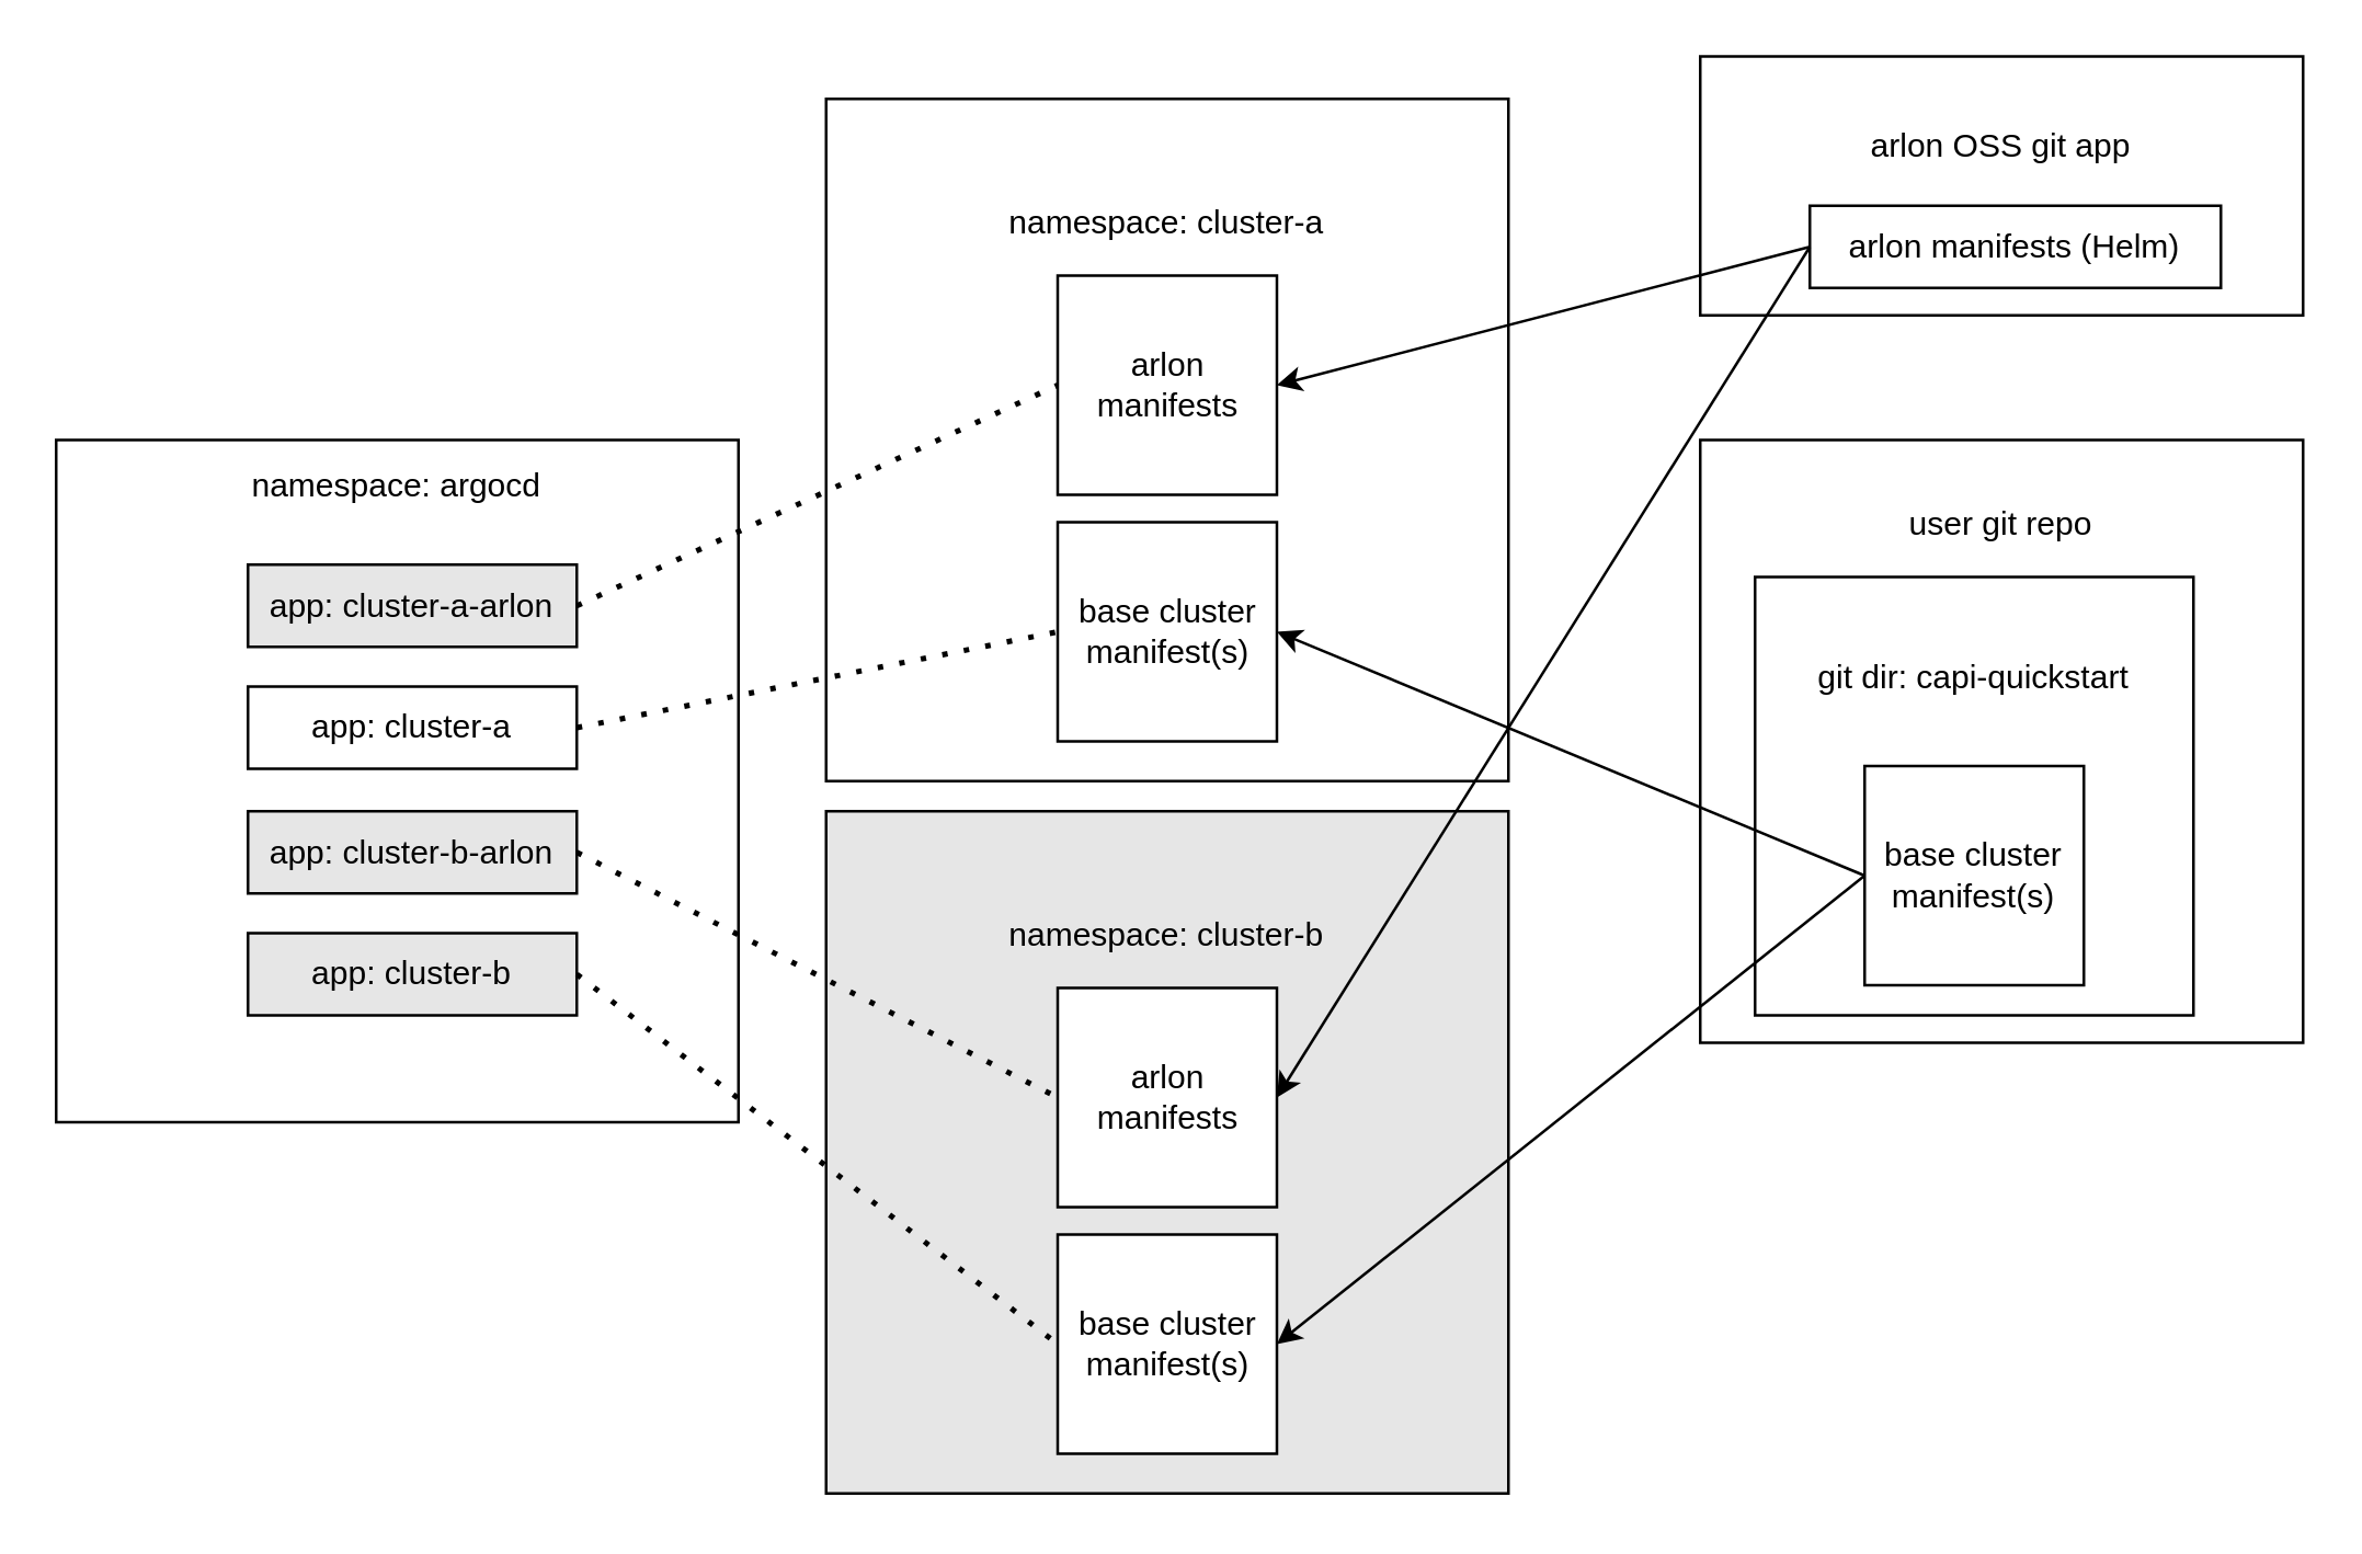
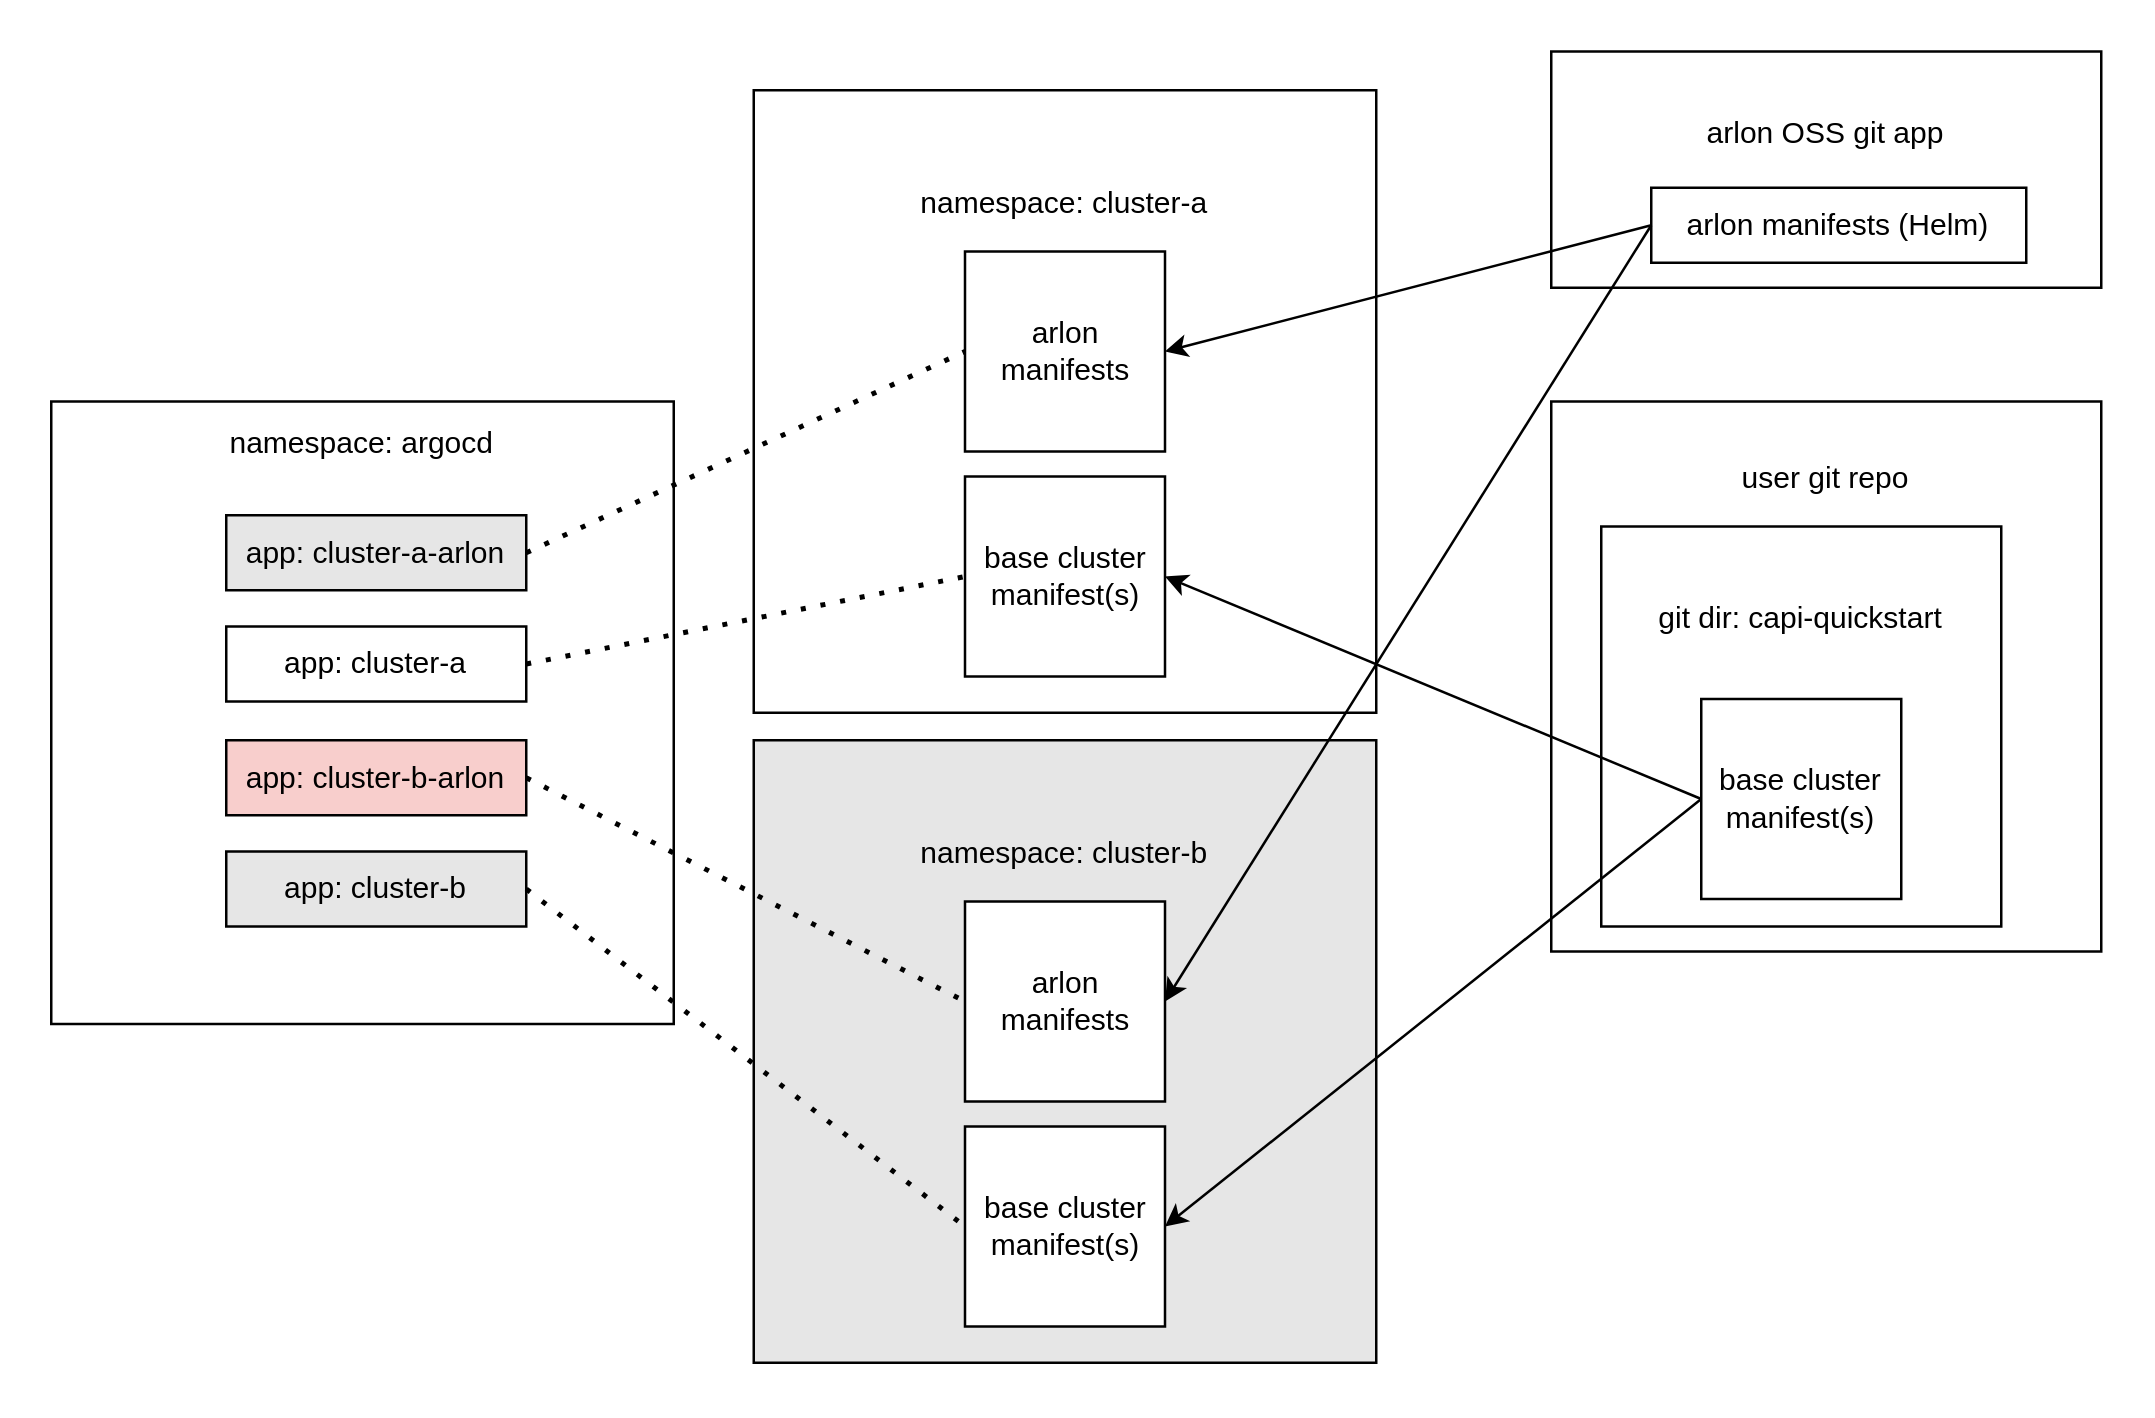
  <mxCell id="0" />
  <mxCell id="1" parent="0" />
  <mxCell id="2" value="&lt;div&gt;namespace: argocd&lt;/div&gt;&lt;div&gt;&lt;br&gt;&lt;/div&gt;&lt;div&gt;&lt;br&gt;&lt;/div&gt;&lt;div&gt;&lt;br&gt;&lt;/div&gt;&lt;div&gt;&lt;br&gt;&lt;/div&gt;&lt;div&gt;&lt;br&gt;&lt;/div&gt;&lt;div&gt;&lt;br&gt;&lt;/div&gt;&lt;br&gt;&lt;br&gt;&lt;br&gt;&lt;div&gt;&lt;br&gt;&lt;/div&gt;&lt;div&gt;&lt;br&gt;&lt;/div&gt;&lt;div&gt;&lt;br&gt;&lt;/div&gt;&lt;div&gt;&lt;br&gt;&lt;/div&gt;&lt;div&gt;&lt;br&gt;&lt;/div&gt;&lt;div&gt;&lt;br&gt;&lt;/div&gt;" style="whiteSpace=wrap;html=1;aspect=fixed;" vertex="1" parent="1"><mxGeometry x="20" y="160" width="249" height="249" as="geometry" /></mxCell>
  <mxCell id="3" value="&lt;div&gt;user git repo&lt;/div&gt;&lt;div&gt;&lt;br&gt;&lt;/div&gt;&lt;div&gt;&lt;br&gt;&lt;/div&gt;&lt;div&gt;&lt;br&gt;&lt;/div&gt;&lt;div&gt;&lt;br&gt;&lt;/div&gt;&lt;div&gt;&lt;br&gt;&lt;/div&gt;&lt;div&gt;&lt;br&gt;&lt;/div&gt;&lt;div&gt;&lt;br&gt;&lt;/div&gt;&lt;br&gt;&lt;br&gt;&lt;br&gt;&lt;br&gt;" style="whiteSpace=wrap;html=1;aspect=fixed;" vertex="1" parent="1"><mxGeometry x="620" y="160" width="220" height="220" as="geometry" /></mxCell>
  <mxCell id="4" value="git dir: capi-quickstart&lt;br&gt;&lt;br&gt;&lt;br&gt;&lt;br&gt;&lt;br&gt;&lt;br&gt;&lt;br&gt;" style="whiteSpace=wrap;html=1;aspect=fixed;" vertex="1" parent="1"><mxGeometry x="640" y="210" width="160" height="160" as="geometry" /></mxCell>
  <mxCell id="5" value="base cluster manifest(s)" style="whiteSpace=wrap;html=1;aspect=fixed;" vertex="1" parent="1"><mxGeometry x="680" y="279" width="80" height="80" as="geometry" /></mxCell>
  <mxCell id="6" value="&lt;div&gt;namespace: cluster-a&lt;/div&gt;&lt;div&gt;&lt;br&gt;&lt;/div&gt;&lt;div&gt;&lt;br&gt;&lt;/div&gt;&lt;div&gt;&lt;br&gt;&lt;/div&gt;&lt;div&gt;&lt;br&gt;&lt;/div&gt;&lt;div&gt;&lt;br&gt;&lt;/div&gt;&lt;div&gt;&lt;br&gt;&lt;/div&gt;&lt;br&gt;&lt;br&gt;&lt;br&gt;&lt;br&gt;&lt;br&gt;" style="whiteSpace=wrap;html=1;aspect=fixed;" vertex="1" parent="1"><mxGeometry x="301" y="35.5" width="249" height="249" as="geometry" /></mxCell>
  <mxCell id="7" value="arlon manifests" style="whiteSpace=wrap;html=1;aspect=fixed;" vertex="1" parent="1"><mxGeometry x="385.5" y="100" width="80" height="80" as="geometry" /></mxCell>
  <mxCell id="8" value="base cluster manifest(s)" style="whiteSpace=wrap;html=1;aspect=fixed;" vertex="1" parent="1"><mxGeometry x="385.5" y="190" width="80" height="80" as="geometry" /></mxCell>
  <mxCell id="9" value="&lt;div&gt;namespace: cluster-b&lt;/div&gt;&lt;div&gt;&lt;br&gt;&lt;/div&gt;&lt;div&gt;&lt;br&gt;&lt;/div&gt;&lt;div&gt;&lt;br&gt;&lt;/div&gt;&lt;div&gt;&lt;br&gt;&lt;/div&gt;&lt;div&gt;&lt;br&gt;&lt;/div&gt;&lt;div&gt;&lt;br&gt;&lt;/div&gt;&lt;div&gt;&lt;br&gt;&lt;/div&gt;&lt;br&gt;&lt;br&gt;&lt;br&gt;&lt;br&gt;" style="whiteSpace=wrap;html=1;aspect=fixed;fillColor=#E6E6E6;" vertex="1" parent="1"><mxGeometry x="301" y="295.5" width="249" height="249" as="geometry" /></mxCell>
  <mxCell id="10" value="arlon manifests" style="whiteSpace=wrap;html=1;aspect=fixed;" vertex="1" parent="1"><mxGeometry x="385.5" y="360" width="80" height="80" as="geometry" /></mxCell>
  <mxCell id="11" value="base cluster manifest(s)" style="whiteSpace=wrap;html=1;aspect=fixed;" vertex="1" parent="1"><mxGeometry x="385.5" y="450" width="80" height="80" as="geometry" /></mxCell>
  <mxCell id="12" value="" style="endArrow=classic;html=1;rounded=0;exitX=0;exitY=0.5;exitDx=0;exitDy=0;entryX=1;entryY=0.5;entryDx=0;entryDy=0;" edge="1" parent="1" source="5" target="8"><mxGeometry width="50" height="50" relative="1" as="geometry"><mxPoint x="430" y="340" as="sourcePoint" /><mxPoint x="590" y="240" as="targetPoint" /></mxGeometry></mxCell>
  <mxCell id="13" value="" style="endArrow=classic;html=1;rounded=0;exitX=0;exitY=0.5;exitDx=0;exitDy=0;entryX=1;entryY=0.5;entryDx=0;entryDy=0;" edge="1" parent="1" source="5" target="11"><mxGeometry width="50" height="50" relative="1" as="geometry"><mxPoint x="690" y="329" as="sourcePoint" /><mxPoint x="450" y="245.5" as="targetPoint" /></mxGeometry></mxCell>
  <mxCell id="14" value="app: cluster-a" style="rounded=0;whiteSpace=wrap;html=1;" vertex="1" parent="1"><mxGeometry x="90" y="250" width="120" height="30" as="geometry" /></mxCell>
  <mxCell id="15" value="app: cluster-a-arlon" style="rounded=0;whiteSpace=wrap;html=1;fillColor=#e6e6e6;" vertex="1" parent="1"><mxGeometry x="90" y="205.5" width="120" height="30" as="geometry" /></mxCell>
  <mxCell id="16" value="app: cluster-b" style="rounded=0;whiteSpace=wrap;html=1;fillColor=#E6E6E6;" vertex="1" parent="1"><mxGeometry x="90" y="340" width="120" height="30" as="geometry" /></mxCell>
- <mxCell id="17" value="app: cluster-b-arlon" style="rounded=0;whiteSpace=wrap;html=1;fillColor=#E6E6E6;" vertex="1" parent="1"><mxGeometry x="90" y="295.5" width="120" height="30" as="geometry" /></mxCell>
+ <mxCell id="17" value="app: cluster-b-arlon" style="rounded=0;whiteSpace=wrap;html=1;fillColor=#f8cecc;" vertex="1" parent="1"><mxGeometry x="90" y="295.5" width="120" height="30" as="geometry" /></mxCell>
  <mxCell id="18" value="&lt;div&gt;arlon OSS git app&lt;/div&gt;&lt;div&gt;&lt;br&gt;&lt;/div&gt;&lt;div&gt;&lt;br&gt;&lt;/div&gt;" style="rounded=0;whiteSpace=wrap;html=1;" vertex="1" parent="1"><mxGeometry x="620" y="20" width="220" height="94.5" as="geometry" /></mxCell>
  <mxCell id="19" value="arlon manifests (Helm)" style="rounded=0;whiteSpace=wrap;html=1;" vertex="1" parent="1"><mxGeometry x="660" y="74.5" width="150" height="30" as="geometry" /></mxCell>
  <mxCell id="20" value="" style="endArrow=none;dashed=1;html=1;dashPattern=1 3;strokeWidth=2;rounded=0;exitX=1;exitY=0.5;exitDx=0;exitDy=0;entryX=0;entryY=0.5;entryDx=0;entryDy=0;" edge="1" parent="1" source="15" target="7"><mxGeometry width="50" height="50" relative="1" as="geometry"><mxPoint x="430" y="310" as="sourcePoint" /><mxPoint x="480" y="260" as="targetPoint" /></mxGeometry></mxCell>
  <mxCell id="21" value="" style="endArrow=none;dashed=1;html=1;dashPattern=1 3;strokeWidth=2;rounded=0;entryX=0;entryY=0.5;entryDx=0;entryDy=0;exitX=1;exitY=0.5;exitDx=0;exitDy=0;" edge="1" parent="1" source="14" target="8"><mxGeometry width="50" height="50" relative="1" as="geometry"><mxPoint x="220" y="230.5" as="sourcePoint" /><mxPoint x="370" y="155.5" as="targetPoint" /></mxGeometry></mxCell>
  <mxCell id="22" value="" style="endArrow=none;dashed=1;html=1;dashPattern=1 3;strokeWidth=2;rounded=0;entryX=0;entryY=0.5;entryDx=0;entryDy=0;exitX=1;exitY=0.5;exitDx=0;exitDy=0;" edge="1" parent="1" source="17" target="10"><mxGeometry width="50" height="50" relative="1" as="geometry"><mxPoint x="230" y="240.5" as="sourcePoint" /><mxPoint x="380" y="165.5" as="targetPoint" /></mxGeometry></mxCell>
  <mxCell id="23" value="" style="endArrow=none;dashed=1;html=1;dashPattern=1 3;strokeWidth=2;rounded=0;exitX=1;exitY=0.5;exitDx=0;exitDy=0;entryX=0;entryY=0.5;entryDx=0;entryDy=0;" edge="1" parent="1" source="16" target="11"><mxGeometry width="50" height="50" relative="1" as="geometry"><mxPoint x="240" y="250.5" as="sourcePoint" /><mxPoint x="390" y="175.5" as="targetPoint" /></mxGeometry></mxCell>
  <mxCell id="24" value="" style="endArrow=classic;html=1;rounded=0;entryX=1;entryY=0.5;entryDx=0;entryDy=0;exitX=0;exitY=0.5;exitDx=0;exitDy=0;" edge="1" parent="1" source="19" target="7"><mxGeometry width="50" height="50" relative="1" as="geometry"><mxPoint x="690" y="329" as="sourcePoint" /><mxPoint x="450" y="245.5" as="targetPoint" /></mxGeometry></mxCell>
  <mxCell id="25" value="" style="endArrow=classic;html=1;rounded=0;entryX=1;entryY=0.5;entryDx=0;entryDy=0;exitX=0;exitY=0.5;exitDx=0;exitDy=0;" edge="1" parent="1" source="19" target="10"><mxGeometry width="50" height="50" relative="1" as="geometry"><mxPoint x="660" y="110" as="sourcePoint" /><mxPoint x="460" y="255.5" as="targetPoint" /></mxGeometry></mxCell>
